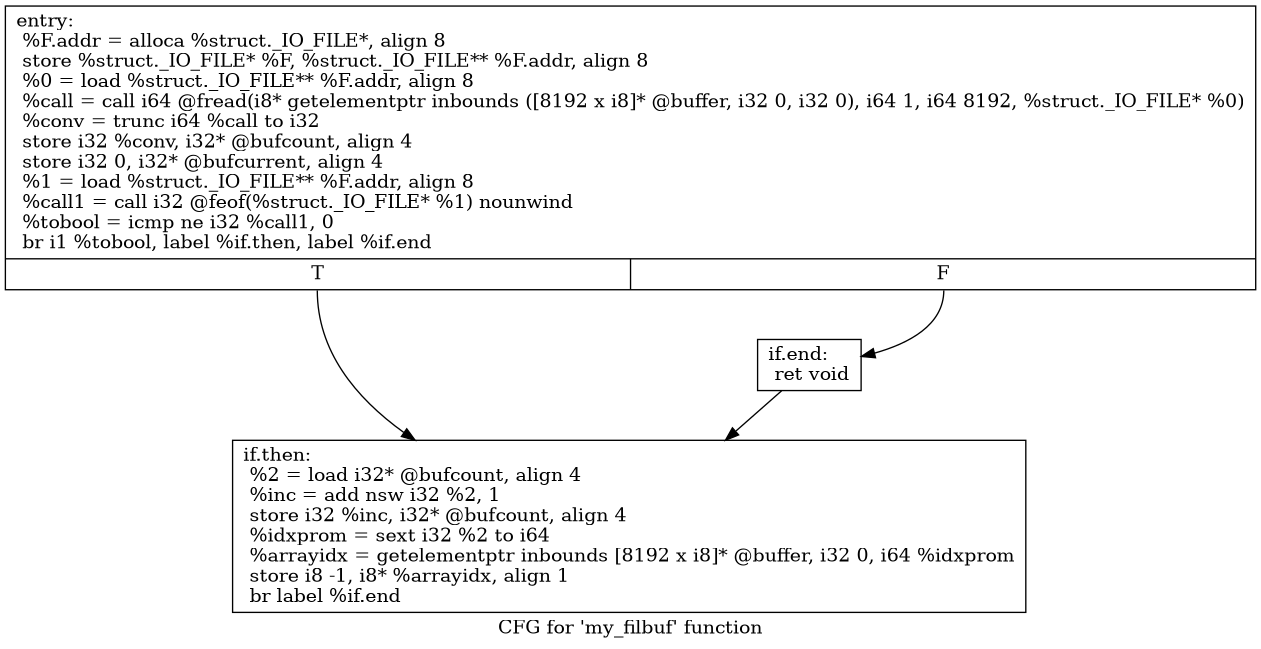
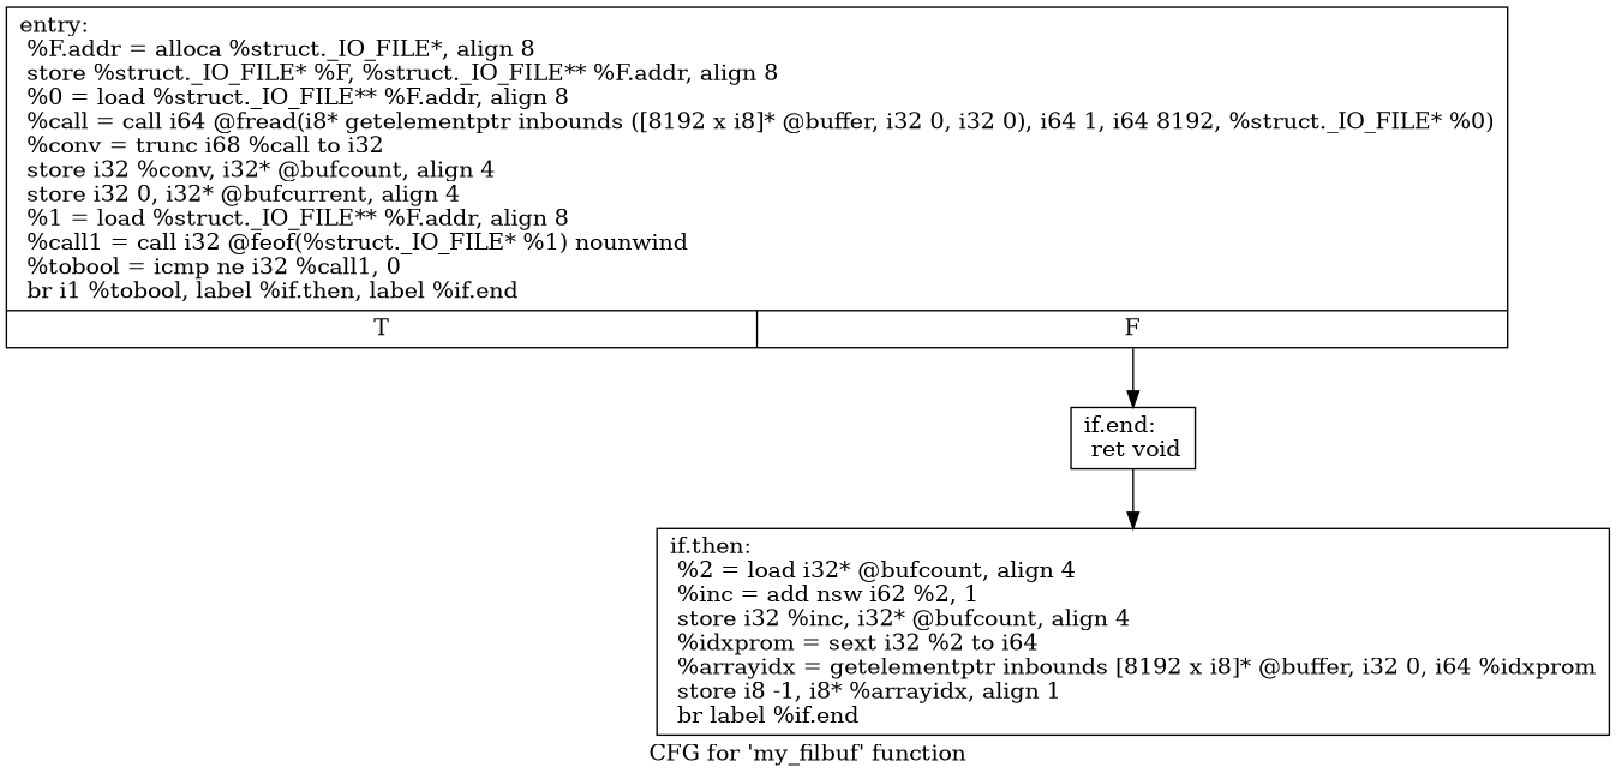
  digraph {
    label="CFG for 'my_filbuf' function"
    node [shape=record]
-   n1 [label="{entry:\l  %F.addr = alloca %struct._IO_FILE*, align 8\l  store %struct._IO_FILE* %F, %struct._IO_FILE** %F.addr, align 8\l  %0 = load %struct._IO_FILE** %F.addr, align 8\l  %call = call i64 @fread(i8* getelementptr inbounds ([8192 x i8]* @buffer, i32 0, i32 0), i64 1, i64 8192, %struct._IO_FILE* %0)\l  %conv = trunc i64 %call to i32\l  store i32 %conv, i32* @bufcount, align 4\l  store i32 0, i32* @bufcurrent, align 4\l  %1 = load %struct._IO_FILE** %F.addr, align 8\l  %call1 = call i32 @feof(%struct._IO_FILE* %1) nounwind\l  %tobool = icmp ne i32 %call1, 0\l  br i1 %tobool, label %if.then, label %if.end\l|{<s0>T|<s1>F}}"]
-   n2 [label="{if.then:                                          \l  %2 = load i32* @bufcount, align 4\l  %inc = add nsw i32 %2, 1\l  store i32 %inc, i32* @bufcount, align 4\l  %idxprom = sext i32 %2 to i64\l  %arrayidx = getelementptr inbounds [8192 x i8]* @buffer, i32 0, i64 %idxprom\l  store i8 -1, i8* %arrayidx, align 1\l  br label %if.end\l}"]
+   n1 [label="{entry:\l  %F.addr = alloca %struct._IO_FILE*, align 8\l  store %struct._IO_FILE* %F, %struct._IO_FILE** %F.addr, align 8\l  %0 = load %struct._IO_FILE** %F.addr, align 8\l  %call = call i64 @fread(i8* getelementptr inbounds ([8192 x i8]* @buffer, i32 0, i32 0), i64 1, i64 8192, %struct._IO_FILE* %0)\l  %conv = trunc i68 %call to i32\l  store i32 %conv, i32* @bufcount, align 4\l  store i32 0, i32* @bufcurrent, align 4\l  %1 = load %struct._IO_FILE** %F.addr, align 8\l  %call1 = call i32 @feof(%struct._IO_FILE* %1) nounwind\l  %tobool = icmp ne i32 %call1, 0\l  br i1 %tobool, label %if.then, label %if.end\l|{<s0>T|<s1>F}}"]
+   n2 [label="{if.then:                                          \l  %2 = load i32* @bufcount, align 4\l  %inc = add nsw i62 %2, 1\l  store i32 %inc, i32* @bufcount, align 4\l  %idxprom = sext i32 %2 to i64\l  %arrayidx = getelementptr inbounds [8192 x i8]* @buffer, i32 0, i64 %idxprom\l  store i8 -1, i8* %arrayidx, align 1\l  br label %if.end\l}"]
    n3 [label="{if.end:                                           \l  ret void\l}"]
-   n1 -> n2 [tailport=s0]
    n1 -> n3 [tailport=s1]
    n3 -> n2
  }
